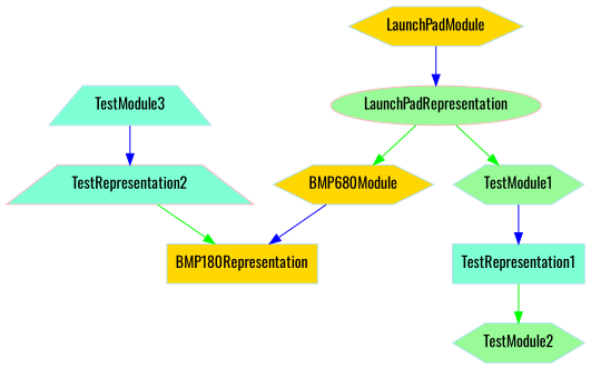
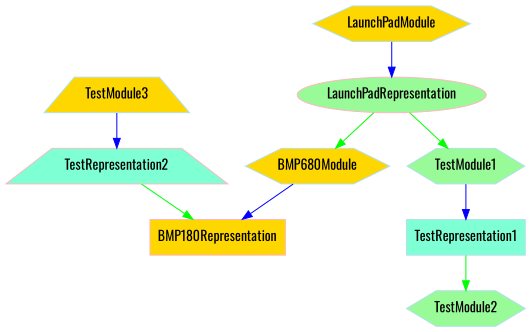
  digraph {
    fontname=Oswald
    fontsize=20
    node [color=lightblue2 fillcolor=palegreen fontname=Oswald shape=hexagon style=filled]
    edge [color=green fontname=Oswald]
    LaunchPadRepresentation [color=lightpink shape=ellipse]
    LaunchPadModule [fillcolor=gold]
    n3 [fillcolor=gold label=BMP680Module]
    TestModule1
-   TestModule3 [fillcolor=aquamarine shape=trapezium]
+   TestModule3 [fillcolor=gold shape=trapezium]
    TestRepresentation2 [color=lightpink fillcolor=aquamarine shape=trapezium]
-   BMP180Representation [fillcolor=gold shape=box]
+   BMP180Representation [color=lightpink fillcolor=gold shape=box]
    TestRepresentation1 [fillcolor=aquamarine shape=box]
    TestModule2
    LaunchPadRepresentation -> n3
    LaunchPadRepresentation -> TestModule1
    LaunchPadModule -> LaunchPadRepresentation [color=blue]
    n3 -> BMP180Representation [color=blue]
    TestModule1 -> TestRepresentation1 [color=blue]
    TestModule3 -> TestRepresentation2 [color=blue]
    TestRepresentation2 -> BMP180Representation
    TestRepresentation1 -> TestModule2
  }
